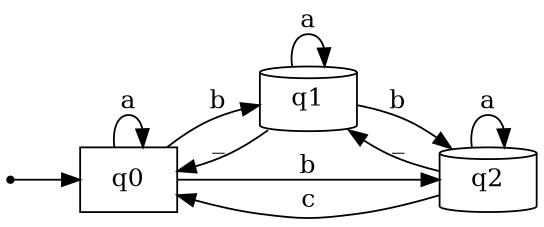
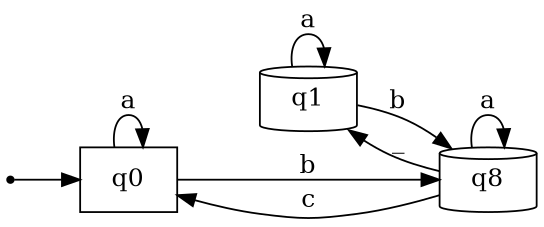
  digraph {
    rankdir=LR
    node [shape=cylinder]
    inic [shape=point]
    q0 [shape=box]
    q1
-   q2
+   q2 [label=q8]
    inic -> q0
    q0 -> q0 [label=a]
-   q0 -> q1 [label=b]
    q0 -> q2 [label=b]
-   q1 -> q0 [label=_]
    q1 -> q1 [label=a]
    q1 -> q2 [label=b]
    q2 -> q0 [label=c]
    q2 -> q1 [label=_]
    q2 -> q2 [label=a]
  }
